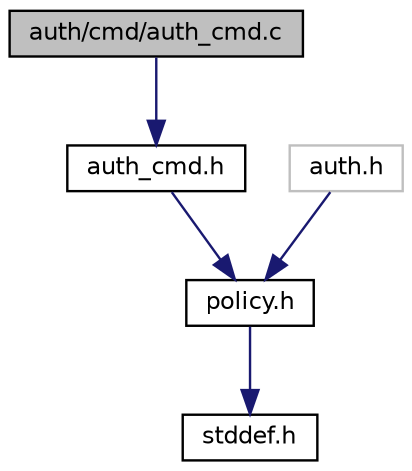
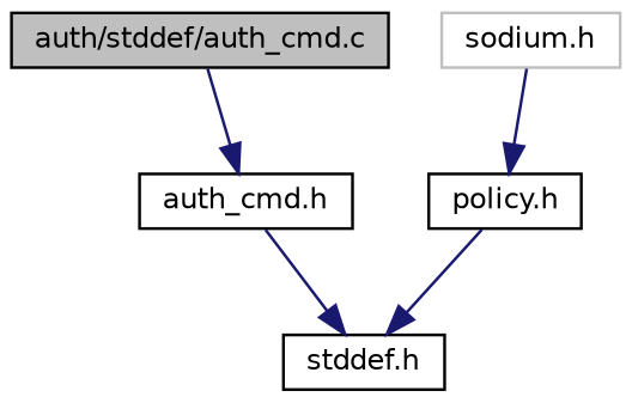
  digraph {
    node [color=black fillcolor=white fontname=Helvetica fontsize=10 shape=record style=filled]
    edge [color=midnightblue fontname=Helvetica fontsize=10 labelfontname=Helvetica labelfontsize=10 style=solid]
-   n1 [fillcolor=grey75 fontcolor=black height=0.2 label="auth/cmd/auth_cmd.c" width=0.4]
+   n1 [fillcolor=grey75 fontcolor=black height=0.2 label="auth/stddef/auth_cmd.c" width=0.4]
    n2 [height=0.2 label="auth_cmd.h" width=0.4]
    n3 [height=0.2 label="policy.h" width=0.4]
    n4 [height=0.2 label="stddef.h" width=0.4]
-   n5 [color=grey75 height=0.2 label="auth.h" width=0.4]
+   n5 [color=grey75 height=0.2 label="sodium.h" width=0.4]
    n1 -> n2
-   n2 -> n3
+   n2 -> n4
    n3 -> n4
    n5 -> n3
  }
